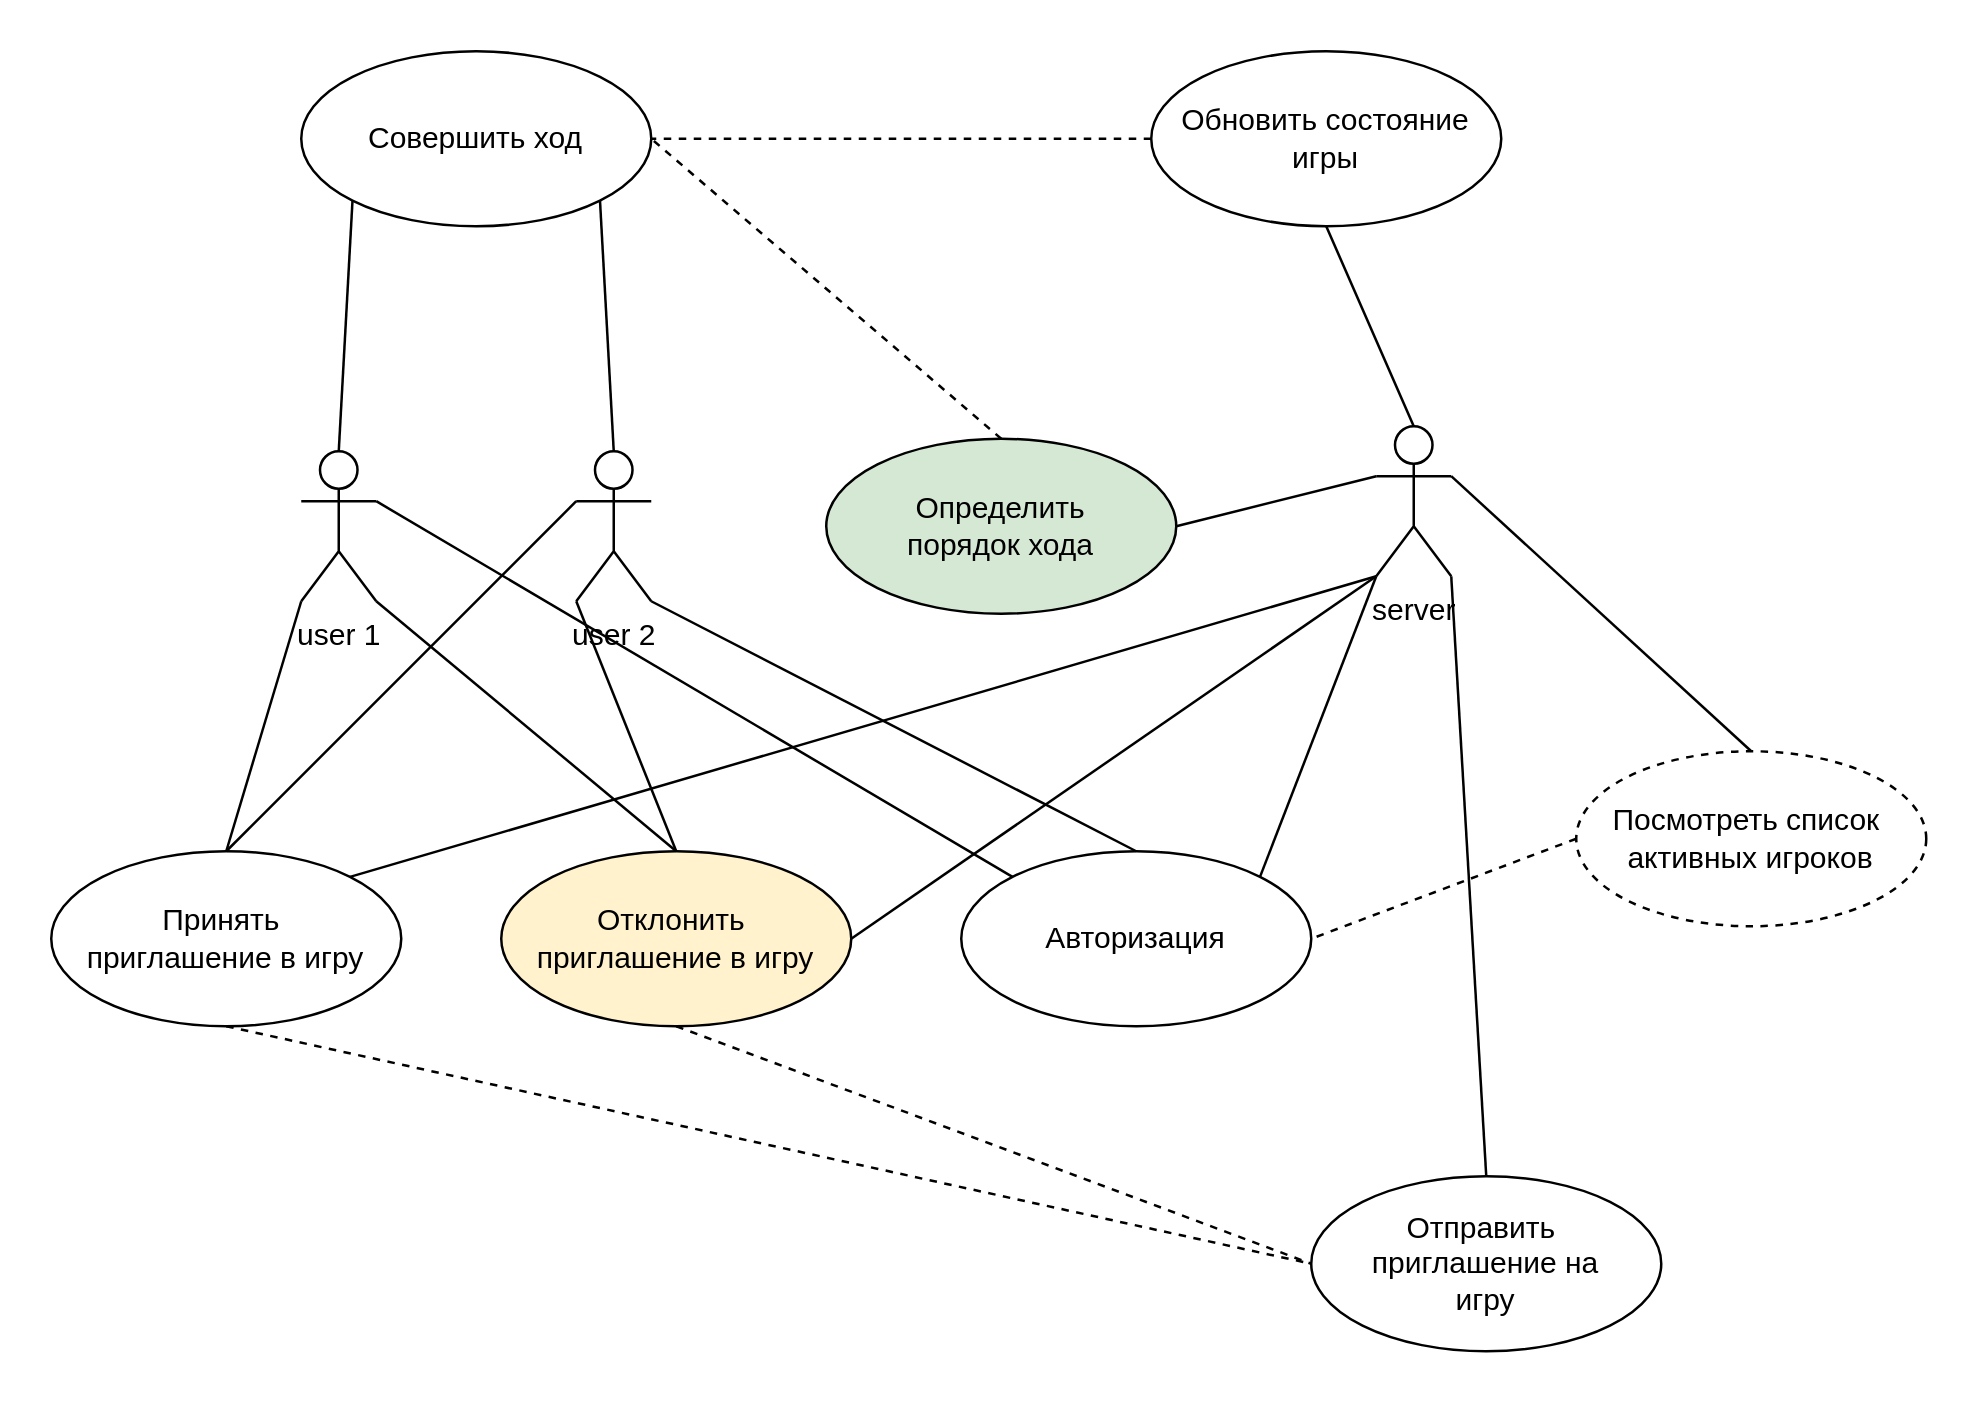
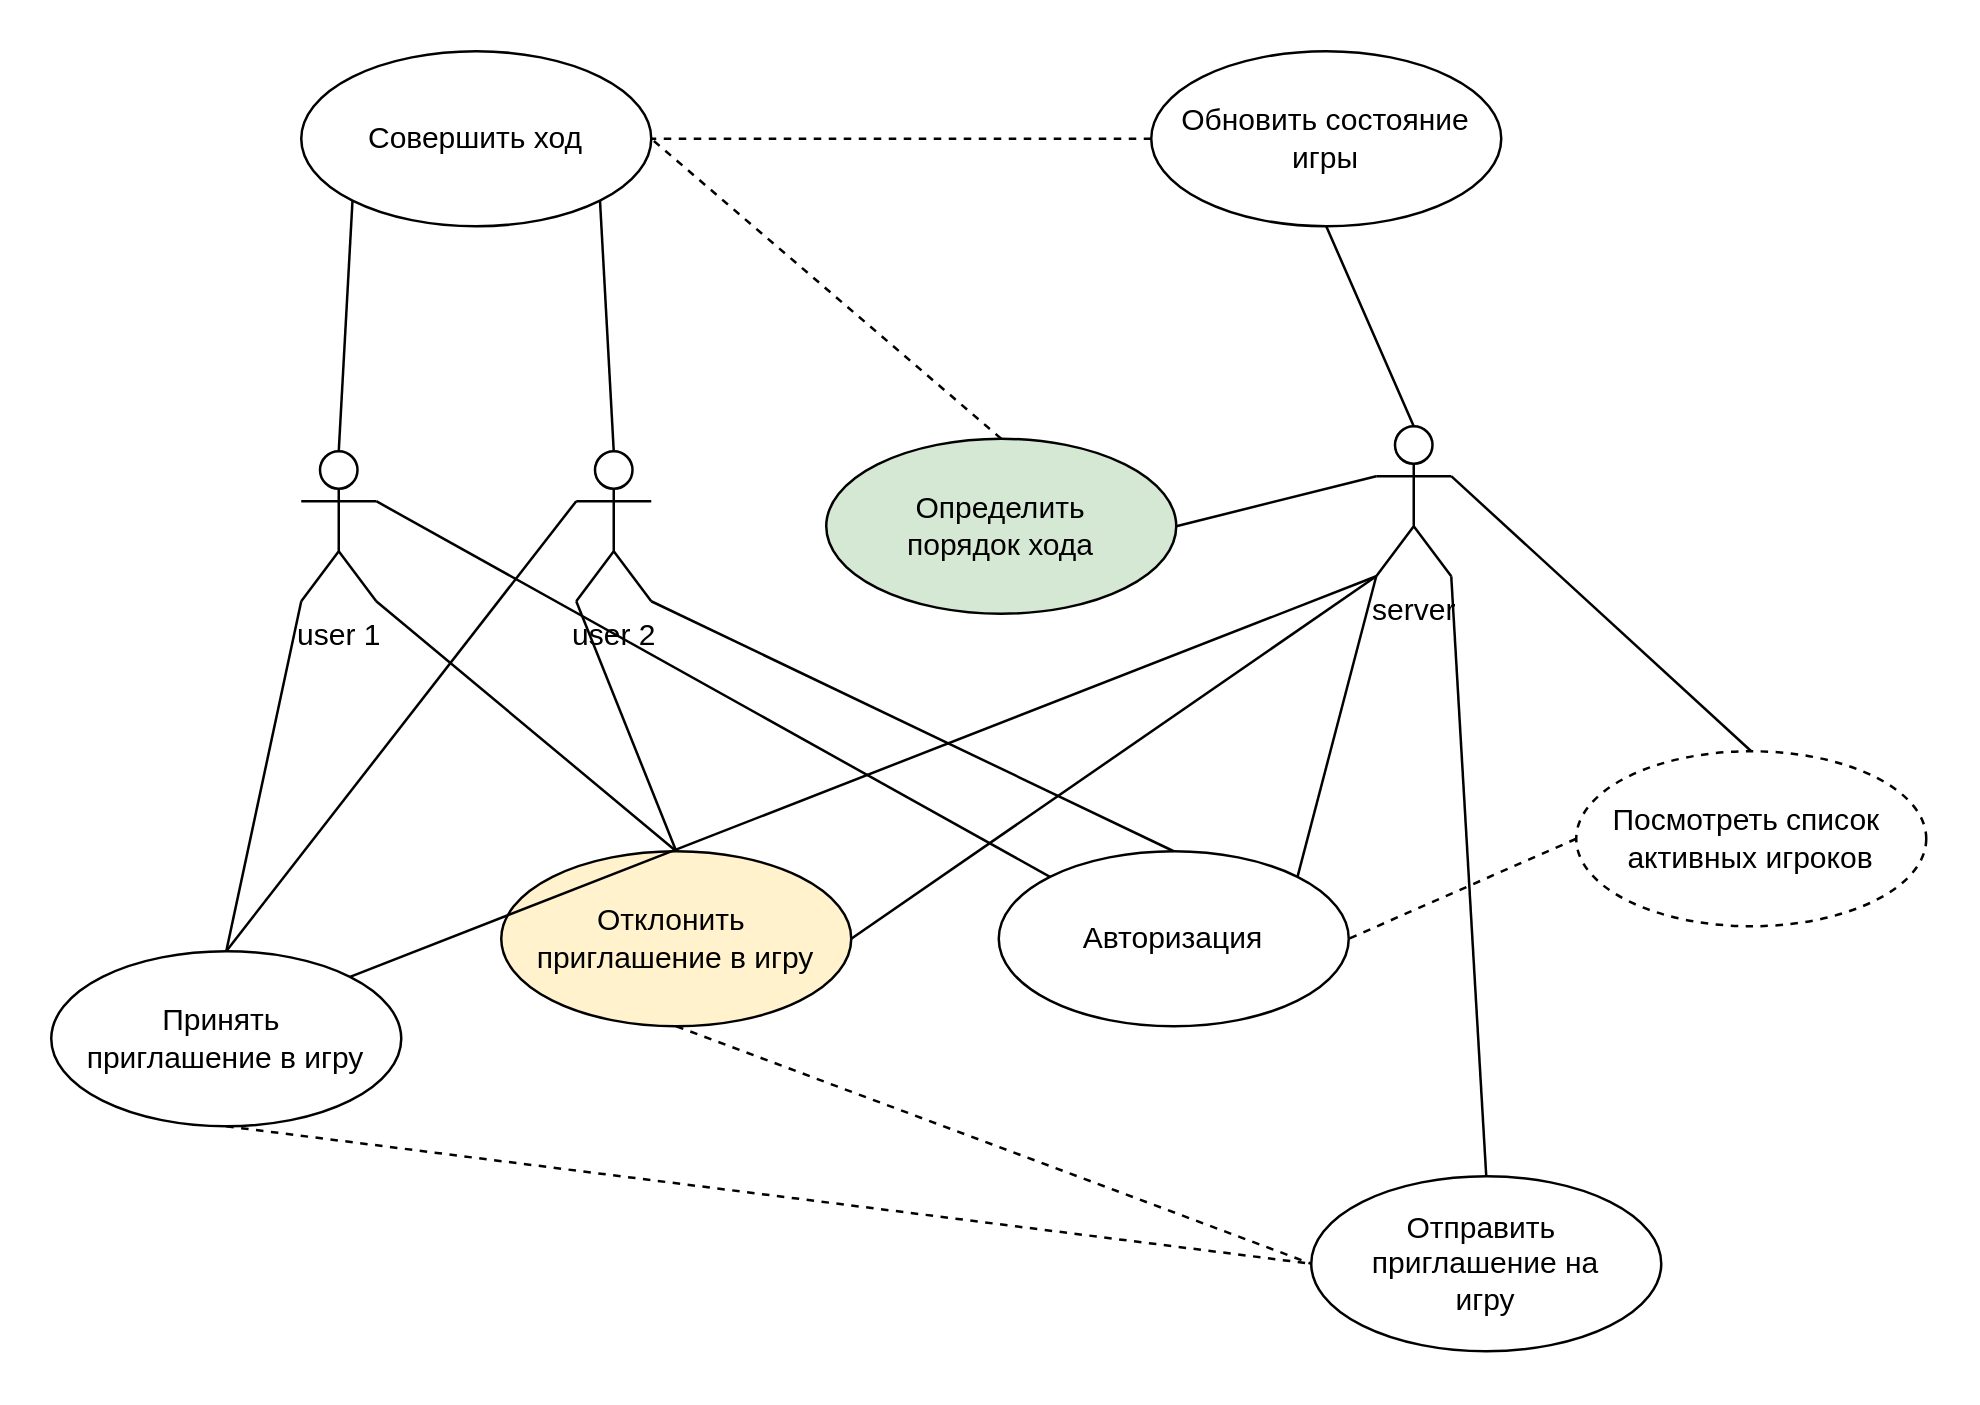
  <mxCell id="0" />
  <mxCell id="1" parent="0" />
  <mxCell id="2" value="user 2" style="shape=umlActor;verticalLabelPosition=bottom;verticalAlign=top;html=1;" parent="1" vertex="1"><mxGeometry x="230" y="180" width="30" height="60" as="geometry" /></mxCell>
  <mxCell id="3" value="server" style="shape=umlActor;verticalLabelPosition=bottom;verticalAlign=top;html=1;" parent="1" vertex="1"><mxGeometry x="550" y="170" width="30" height="60" as="geometry" /></mxCell>
  <mxCell id="4" value="user 1" style="shape=umlActor;verticalLabelPosition=bottom;verticalAlign=top;html=1;" parent="1" vertex="1"><mxGeometry x="120" y="180" width="30" height="60" as="geometry" /></mxCell>
  <mxCell id="5" value="Совершить ход" style="ellipse;whiteSpace=wrap;html=1;" parent="1" vertex="1"><mxGeometry x="120" y="20" width="140" height="70" as="geometry" /></mxCell>
  <mxCell id="6" value="Определить &lt;br&gt;&lt;div&gt;порядок хода&lt;/div&gt;" style="ellipse;whiteSpace=wrap;html=1;fillColor=#d5e8d4;" parent="1" vertex="1"><mxGeometry x="330" y="175" width="140" height="70" as="geometry" /></mxCell>
- <mxCell id="7" value="Принять&amp;nbsp;&lt;div&gt;приглашение в игру&lt;/div&gt;" style="ellipse;whiteSpace=wrap;html=1;" parent="1" vertex="1"><mxGeometry x="20" y="340" width="140" height="70" as="geometry" /></mxCell>
+ <mxCell id="7" value="Принять&amp;nbsp;&lt;div&gt;приглашение в игру&lt;/div&gt;" style="ellipse;whiteSpace=wrap;html=1;" parent="1" vertex="1"><mxGeometry x="20" y="380" width="140" height="70" as="geometry" /></mxCell>
  <mxCell id="8" value="Отклонить&amp;nbsp;&lt;div&gt;приглашение в игру&lt;/div&gt;" style="ellipse;whiteSpace=wrap;html=1;fillColor=#fff2cc;" parent="1" vertex="1"><mxGeometry x="200" y="340" width="140" height="70" as="geometry" /></mxCell>
- <mxCell id="9" value="Авторизация" style="ellipse;whiteSpace=wrap;html=1;" parent="1" vertex="1"><mxGeometry x="384" y="340" width="140" height="70" as="geometry" /></mxCell>
+ <mxCell id="9" value="Авторизация" style="ellipse;whiteSpace=wrap;html=1;" parent="1" vertex="1"><mxGeometry x="399" y="340" width="140" height="70" as="geometry" /></mxCell>
  <mxCell id="10" value="Обновить состояние&lt;div&gt;игры&lt;/div&gt;" style="ellipse;whiteSpace=wrap;html=1;" parent="1" vertex="1"><mxGeometry x="460" y="20" width="140" height="70" as="geometry" /></mxCell>
  <mxCell id="11" value="Отправить&amp;nbsp;&lt;div&gt;приглашение на&lt;/div&gt;&lt;div&gt;игру&lt;/div&gt;" style="ellipse;whiteSpace=wrap;html=1;" parent="1" vertex="1"><mxGeometry x="524" y="470" width="140" height="70" as="geometry" /></mxCell>
  <mxCell id="12" value="Посмотреть список&amp;nbsp;&lt;div&gt;активных игроков&lt;/div&gt;" style="ellipse;whiteSpace=wrap;html=1;dashed=1;" parent="1" vertex="1"><mxGeometry x="630" y="300" width="140" height="70" as="geometry" /></mxCell>
  <mxCell id="13" value="" style="html=1;verticalAlign=bottom;endArrow=none;dashed=1;endSize=8;curved=0;rounded=0;entryX=1;entryY=0.5;entryDx=0;entryDy=0;endFill=0;exitX=0;exitY=0.5;exitDx=0;exitDy=0;" parent="1" source="10" target="5" edge="1"><mxGeometry relative="1" as="geometry"><mxPoint x="340" y="130" as="sourcePoint" /><mxPoint x="260" y="130" as="targetPoint" /></mxGeometry></mxCell>
  <mxCell id="14" value="" style="html=1;verticalAlign=bottom;endArrow=none;dashed=1;endSize=8;curved=0;rounded=0;entryX=1;entryY=0.5;entryDx=0;entryDy=0;endFill=0;exitX=0.5;exitY=0;exitDx=0;exitDy=0;" parent="1" source="6" target="5" edge="1"><mxGeometry relative="1" as="geometry"><mxPoint x="470" y="65" as="sourcePoint" /><mxPoint x="270" y="65" as="targetPoint" /></mxGeometry></mxCell>
  <mxCell id="15" value="" style="html=1;verticalAlign=bottom;endArrow=none;dashed=1;endSize=8;curved=0;rounded=0;entryX=1;entryY=0.5;entryDx=0;entryDy=0;endFill=0;exitX=0;exitY=0.5;exitDx=0;exitDy=0;" parent="1" source="12" target="9" edge="1"><mxGeometry relative="1" as="geometry"><mxPoint x="480" y="75" as="sourcePoint" /><mxPoint x="280" y="75" as="targetPoint" /></mxGeometry></mxCell>
  <mxCell id="16" value="" style="html=1;verticalAlign=bottom;endArrow=none;curved=0;rounded=0;entryX=0;entryY=1;entryDx=0;entryDy=0;entryPerimeter=0;exitX=1;exitY=0;exitDx=0;exitDy=0;endFill=0;" parent="1" source="9" target="3" edge="1"><mxGeometry width="80" relative="1" as="geometry"><mxPoint x="260" y="130" as="sourcePoint" /><mxPoint x="340" y="130" as="targetPoint" /></mxGeometry></mxCell>
  <mxCell id="17" value="" style="html=1;verticalAlign=bottom;endArrow=none;curved=0;rounded=0;entryX=0.5;entryY=0;entryDx=0;entryDy=0;exitX=1;exitY=1;exitDx=0;exitDy=0;endFill=0;exitPerimeter=0;" parent="1" source="3" target="11" edge="1"><mxGeometry width="80" relative="1" as="geometry"><mxPoint x="420" y="430" as="sourcePoint" /><mxPoint x="560" y="240" as="targetPoint" /></mxGeometry></mxCell>
  <mxCell id="18" value="" style="html=1;verticalAlign=bottom;endArrow=none;curved=0;rounded=0;entryX=0.5;entryY=0;entryDx=0;entryDy=0;exitX=1;exitY=0.333;exitDx=0;exitDy=0;endFill=0;exitPerimeter=0;" parent="1" source="3" target="12" edge="1"><mxGeometry width="80" relative="1" as="geometry"><mxPoint x="590" y="200" as="sourcePoint" /><mxPoint x="667" y="285" as="targetPoint" /></mxGeometry></mxCell>
  <mxCell id="19" value="" style="html=1;verticalAlign=bottom;endArrow=none;curved=0;rounded=0;entryX=1;entryY=0.5;entryDx=0;entryDy=0;exitX=0;exitY=0.333;exitDx=0;exitDy=0;endFill=0;exitPerimeter=0;" parent="1" source="3" target="6" edge="1"><mxGeometry width="80" relative="1" as="geometry"><mxPoint x="600" y="210" as="sourcePoint" /><mxPoint x="677" y="295" as="targetPoint" /></mxGeometry></mxCell>
  <mxCell id="20" value="" style="html=1;verticalAlign=bottom;endArrow=none;curved=0;rounded=0;entryX=0.5;entryY=1;entryDx=0;entryDy=0;exitX=0.5;exitY=0;exitDx=0;exitDy=0;endFill=0;exitPerimeter=0;" parent="1" source="3" target="10" edge="1"><mxGeometry width="80" relative="1" as="geometry"><mxPoint x="610" y="220" as="sourcePoint" /><mxPoint x="687" y="305" as="targetPoint" /></mxGeometry></mxCell>
  <mxCell id="21" value="" style="html=1;verticalAlign=bottom;endArrow=none;curved=0;rounded=0;entryX=1;entryY=0.5;entryDx=0;entryDy=0;exitX=0;exitY=1;exitDx=0;exitDy=0;endFill=0;exitPerimeter=0;" parent="1" source="3" target="8" edge="1"><mxGeometry width="80" relative="1" as="geometry"><mxPoint x="620" y="230" as="sourcePoint" /><mxPoint x="697" y="315" as="targetPoint" /></mxGeometry></mxCell>
  <mxCell id="22" value="" style="html=1;verticalAlign=bottom;endArrow=none;curved=0;rounded=0;entryX=1;entryY=0;entryDx=0;entryDy=0;exitX=0;exitY=1;exitDx=0;exitDy=0;endFill=0;exitPerimeter=0;" parent="1" source="3" target="7" edge="1"><mxGeometry width="80" relative="1" as="geometry"><mxPoint x="560" y="240" as="sourcePoint" /><mxPoint x="340" y="385" as="targetPoint" /></mxGeometry></mxCell>
  <mxCell id="23" value="" style="html=1;verticalAlign=bottom;endArrow=none;curved=0;rounded=0;entryX=1;entryY=1;entryDx=0;entryDy=0;exitX=0.5;exitY=0;exitDx=0;exitDy=0;endFill=0;exitPerimeter=0;" parent="1" source="2" target="5" edge="1"><mxGeometry width="80" relative="1" as="geometry"><mxPoint x="575" y="180" as="sourcePoint" /><mxPoint x="540" y="100" as="targetPoint" /></mxGeometry></mxCell>
  <mxCell id="24" value="" style="html=1;verticalAlign=bottom;endArrow=none;curved=0;rounded=0;entryX=0;entryY=1;entryDx=0;entryDy=0;exitX=0.5;exitY=0;exitDx=0;exitDy=0;endFill=0;exitPerimeter=0;" parent="1" source="4" target="5" edge="1"><mxGeometry width="80" relative="1" as="geometry"><mxPoint x="255" y="190" as="sourcePoint" /><mxPoint x="250" y="90" as="targetPoint" /></mxGeometry></mxCell>
  <mxCell id="25" value="" style="html=1;verticalAlign=bottom;endArrow=none;curved=0;rounded=0;entryX=0;entryY=1;entryDx=0;entryDy=0;exitX=0.5;exitY=0;exitDx=0;exitDy=0;endFill=0;entryPerimeter=0;" parent="1" source="7" target="4" edge="1"><mxGeometry width="80" relative="1" as="geometry"><mxPoint x="265" y="200" as="sourcePoint" /><mxPoint x="260" y="100" as="targetPoint" /></mxGeometry></mxCell>
  <mxCell id="26" value="" style="html=1;verticalAlign=bottom;endArrow=none;curved=0;rounded=0;entryX=1;entryY=1;entryDx=0;entryDy=0;exitX=0.5;exitY=0;exitDx=0;exitDy=0;endFill=0;entryPerimeter=0;" parent="1" source="8" target="4" edge="1"><mxGeometry width="80" relative="1" as="geometry"><mxPoint x="100" y="350" as="sourcePoint" /><mxPoint x="130" y="250" as="targetPoint" /></mxGeometry></mxCell>
  <mxCell id="27" value="" style="html=1;verticalAlign=bottom;endArrow=none;curved=0;rounded=0;entryX=0;entryY=0.333;entryDx=0;entryDy=0;exitX=0.5;exitY=0;exitDx=0;exitDy=0;endFill=0;entryPerimeter=0;" parent="1" source="7" target="2" edge="1"><mxGeometry width="80" relative="1" as="geometry"><mxPoint x="110" y="360" as="sourcePoint" /><mxPoint x="140" y="260" as="targetPoint" /></mxGeometry></mxCell>
  <mxCell id="28" value="" style="html=1;verticalAlign=bottom;endArrow=none;curved=0;rounded=0;entryX=1;entryY=0.333;entryDx=0;entryDy=0;exitX=0;exitY=0;exitDx=0;exitDy=0;endFill=0;entryPerimeter=0;" parent="1" source="9" target="4" edge="1"><mxGeometry width="80" relative="1" as="geometry"><mxPoint x="120" y="370" as="sourcePoint" /><mxPoint x="150" y="270" as="targetPoint" /></mxGeometry></mxCell>
  <mxCell id="29" value="" style="html=1;verticalAlign=bottom;endArrow=none;curved=0;rounded=0;exitX=0.5;exitY=0;exitDx=0;exitDy=0;endFill=0;entryX=0;entryY=1;entryDx=0;entryDy=0;entryPerimeter=0;" parent="1" source="8" target="2" edge="1"><mxGeometry width="80" relative="1" as="geometry"><mxPoint x="130" y="380" as="sourcePoint" /><mxPoint x="230" y="240" as="targetPoint" /></mxGeometry></mxCell>
  <mxCell id="30" value="" style="html=1;verticalAlign=bottom;endArrow=none;curved=0;rounded=0;entryX=1;entryY=1;entryDx=0;entryDy=0;exitX=0.5;exitY=0;exitDx=0;exitDy=0;endFill=0;entryPerimeter=0;" parent="1" source="9" target="2" edge="1"><mxGeometry width="80" relative="1" as="geometry"><mxPoint x="140" y="390" as="sourcePoint" /><mxPoint x="170" y="290" as="targetPoint" /></mxGeometry></mxCell>
  <mxCell id="31" value="" style="html=1;verticalAlign=bottom;endArrow=none;dashed=1;endSize=8;curved=0;rounded=0;entryX=0;entryY=0.5;entryDx=0;entryDy=0;endFill=0;exitX=0.5;exitY=1;exitDx=0;exitDy=0;" parent="1" source="7" target="11" edge="1"><mxGeometry relative="1" as="geometry"><mxPoint x="720" y="515" as="sourcePoint" /><mxPoint x="807" y="345" as="targetPoint" /></mxGeometry></mxCell>
  <mxCell id="32" value="" style="html=1;verticalAlign=bottom;endArrow=none;dashed=1;endSize=8;curved=0;rounded=0;entryX=0;entryY=0.5;entryDx=0;entryDy=0;endFill=0;exitX=0.5;exitY=1;exitDx=0;exitDy=0;" parent="1" source="8" target="11" edge="1"><mxGeometry relative="1" as="geometry"><mxPoint x="730" y="525" as="sourcePoint" /><mxPoint x="817" y="355" as="targetPoint" /></mxGeometry></mxCell>
